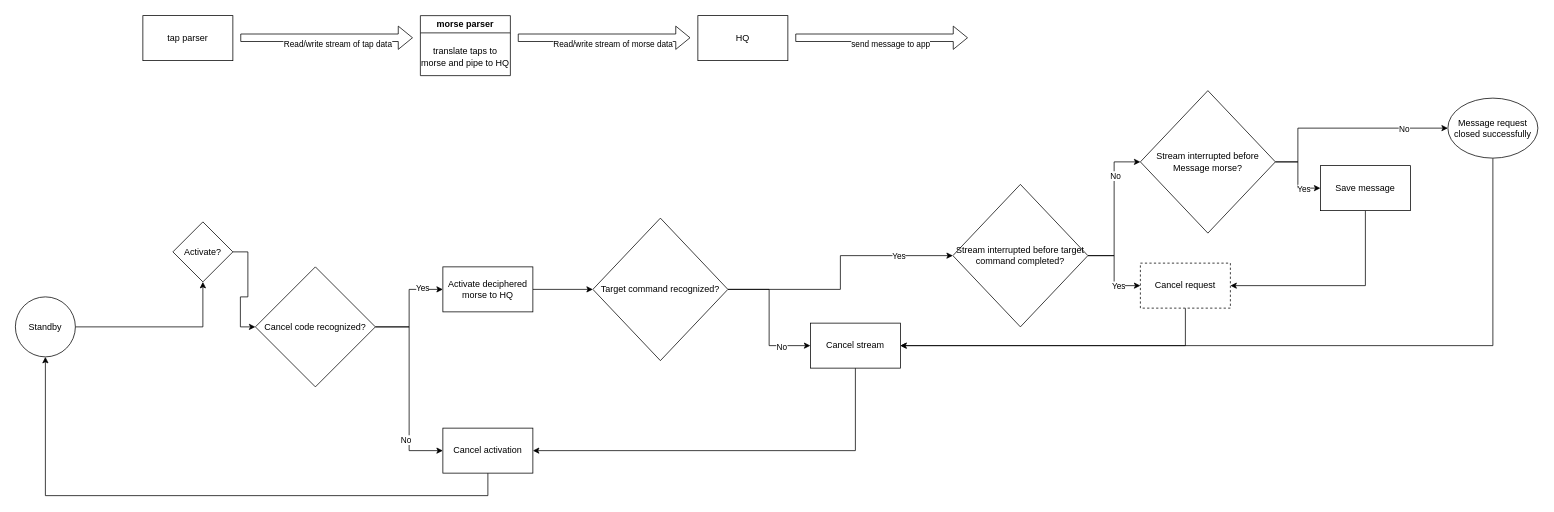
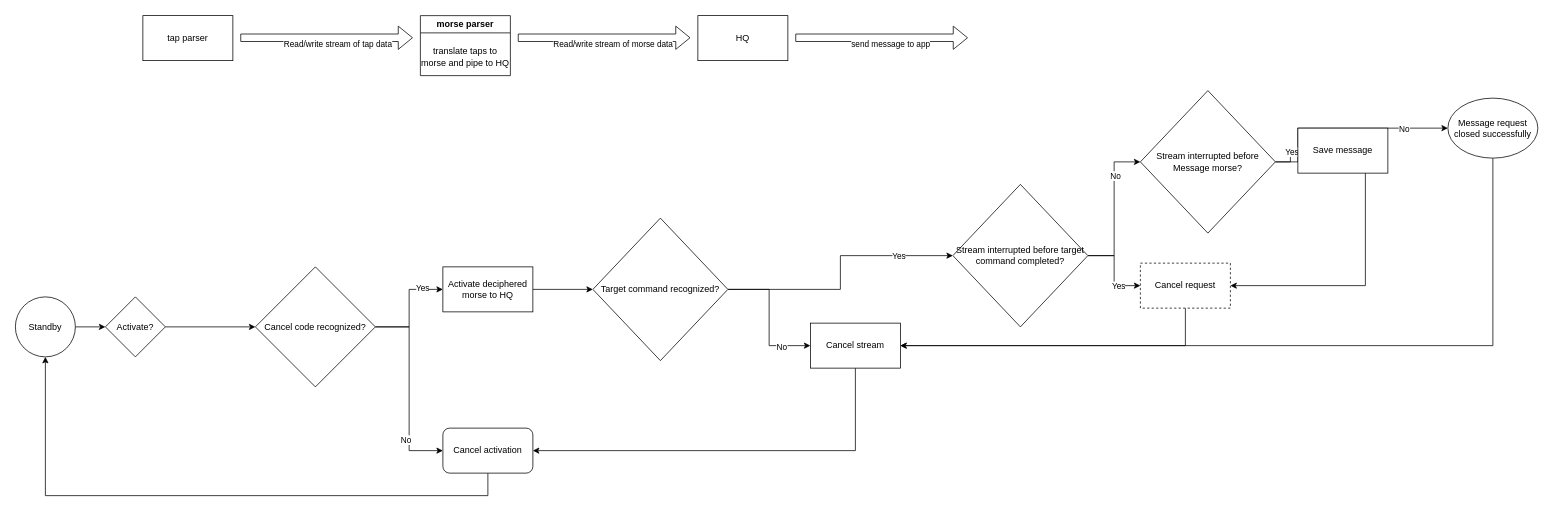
  <mxCell id="0" />
  <mxCell id="1" parent="0" />
  <mxCell id="2" value="&lt;div&gt;tap parser&lt;/div&gt;" style="rounded=0;whiteSpace=wrap;html=1;" vertex="1" parent="1"><mxGeometry x="190" y="20" width="120" height="60" as="geometry" /></mxCell>
  <mxCell id="3" value="" style="shape=flexArrow;endArrow=classic;html=1;rounded=0;" edge="1" parent="1"><mxGeometry width="50" height="50" relative="1" as="geometry"><mxPoint x="320" y="49.5" as="sourcePoint" /><mxPoint x="550" y="49.5" as="targetPoint" /></mxGeometry></mxCell>
  <mxCell id="4" value="Read/write stream of tap data" style="edgeLabel;html=1;align=center;verticalAlign=middle;resizable=0;points=[];" vertex="1" connectable="0" parent="3"><mxGeometry x="0.122" y="-7" relative="1" as="geometry"><mxPoint y="1" as="offset" /></mxGeometry></mxCell>
  <mxCell id="5" value="" style="shape=flexArrow;endArrow=classic;html=1;rounded=0;" edge="1" parent="1"><mxGeometry width="50" height="50" relative="1" as="geometry"><mxPoint x="690" y="49.5" as="sourcePoint" /><mxPoint x="920" y="49.5" as="targetPoint" /></mxGeometry></mxCell>
  <mxCell id="6" value="Read/write stream of morse data" style="edgeLabel;html=1;align=center;verticalAlign=middle;resizable=0;points=[];" vertex="1" connectable="0" parent="5"><mxGeometry x="0.096" y="-7" relative="1" as="geometry"><mxPoint y="1" as="offset" /></mxGeometry></mxCell>
  <mxCell id="7" value="HQ" style="rounded=0;whiteSpace=wrap;html=1;" vertex="1" parent="1"><mxGeometry x="930" y="20" width="120" height="60" as="geometry" /></mxCell>
  <mxCell id="8" value="morse parser" style="swimlane;whiteSpace=wrap;html=1;" vertex="1" parent="1"><mxGeometry x="560" y="20" width="120" height="80" as="geometry" /></mxCell>
  <mxCell id="9" value="&lt;div&gt;translate taps to morse and pipe to HQ&lt;/div&gt;" style="text;html=1;align=center;verticalAlign=middle;whiteSpace=wrap;rounded=0;" vertex="1" parent="8"><mxGeometry y="40" width="120" height="30" as="geometry" /></mxCell>
  <mxCell id="10" value="" style="shape=flexArrow;endArrow=classic;html=1;rounded=0;" edge="1" parent="1"><mxGeometry width="50" height="50" relative="1" as="geometry"><mxPoint x="1060" y="49.5" as="sourcePoint" /><mxPoint x="1290" y="49.5" as="targetPoint" /></mxGeometry></mxCell>
  <mxCell id="11" value="send message to app" style="edgeLabel;html=1;align=center;verticalAlign=middle;resizable=0;points=[];" vertex="1" connectable="0" parent="10"><mxGeometry x="0.096" y="-7" relative="1" as="geometry"><mxPoint y="1" as="offset" /></mxGeometry></mxCell>
  <mxCell id="12" value="" style="edgeStyle=orthogonalEdgeStyle;rounded=0;orthogonalLoop=1;jettySize=auto;html=1;" edge="1" parent="1" source="13" target="38"><mxGeometry relative="1" as="geometry" /></mxCell>
  <mxCell id="13" value="Standby" style="ellipse;whiteSpace=wrap;html=1;aspect=fixed;" vertex="1" parent="1"><mxGeometry x="20" y="395" width="80" height="80" as="geometry" /></mxCell>
  <mxCell id="14" style="edgeStyle=orthogonalEdgeStyle;rounded=0;orthogonalLoop=1;jettySize=auto;html=1;entryX=0;entryY=0.5;entryDx=0;entryDy=0;" edge="1" parent="1" source="18" target="22"><mxGeometry relative="1" as="geometry"><mxPoint x="580" y="385" as="targetPoint" /></mxGeometry></mxCell>
  <mxCell id="15" value="Yes" style="edgeLabel;html=1;align=center;verticalAlign=middle;resizable=0;points=[];" vertex="1" connectable="0" parent="14"><mxGeometry x="0.599" y="2" relative="1" as="geometry"><mxPoint as="offset" /></mxGeometry></mxCell>
  <mxCell id="16" style="edgeStyle=orthogonalEdgeStyle;rounded=0;orthogonalLoop=1;jettySize=auto;html=1;entryX=0;entryY=0.5;entryDx=0;entryDy=0;" edge="1" parent="1" source="18" target="20"><mxGeometry relative="1" as="geometry"><mxPoint x="580" y="465" as="targetPoint" /></mxGeometry></mxCell>
  <mxCell id="17" value="No" style="edgeLabel;html=1;align=center;verticalAlign=middle;resizable=0;points=[];" vertex="1" connectable="0" parent="16"><mxGeometry x="0.528" y="-5" relative="1" as="geometry"><mxPoint as="offset" /></mxGeometry></mxCell>
  <mxCell id="18" value="Cancel code recognized?" style="rhombus;whiteSpace=wrap;html=1;" vertex="1" parent="1"><mxGeometry x="340" y="355" width="160" height="160" as="geometry" /></mxCell>
  <mxCell id="19" style="edgeStyle=orthogonalEdgeStyle;rounded=0;orthogonalLoop=1;jettySize=auto;html=1;entryX=0.5;entryY=1;entryDx=0;entryDy=0;" edge="1" parent="1" source="20" target="13"><mxGeometry relative="1" as="geometry"><mxPoint x="230" y="600.741" as="targetPoint" /><Array as="points"><mxPoint x="650" y="660" /><mxPoint x="60" y="660" /></Array></mxGeometry></mxCell>
- <mxCell id="20" value="Cancel activation" style="rounded=0;whiteSpace=wrap;html=1;" vertex="1" parent="1"><mxGeometry x="590" y="570" width="120" height="60" as="geometry" /></mxCell>
+ <mxCell id="20" value="Cancel activation" style="whiteSpace=wrap;html=1;rounded=1;" vertex="1" parent="1"><mxGeometry x="590" y="570" width="120" height="60" as="geometry" /></mxCell>
  <mxCell id="21" style="edgeStyle=orthogonalEdgeStyle;rounded=0;orthogonalLoop=1;jettySize=auto;html=1;entryX=0;entryY=0.5;entryDx=0;entryDy=0;" edge="1" parent="1" source="22" target="27"><mxGeometry relative="1" as="geometry"><mxPoint x="820" y="385" as="targetPoint" /></mxGeometry></mxCell>
  <mxCell id="22" value="Activate deciphered morse to HQ" style="rounded=0;whiteSpace=wrap;html=1;" vertex="1" parent="1"><mxGeometry x="590" y="355" width="120" height="60" as="geometry" /></mxCell>
  <mxCell id="23" style="edgeStyle=orthogonalEdgeStyle;rounded=0;orthogonalLoop=1;jettySize=auto;html=1;entryX=0;entryY=0.5;entryDx=0;entryDy=0;" edge="1" parent="1" source="27" target="34"><mxGeometry relative="1" as="geometry"><mxPoint x="1080" y="340" as="targetPoint" /></mxGeometry></mxCell>
  <mxCell id="24" value="Yes" style="edgeLabel;html=1;align=center;verticalAlign=middle;resizable=0;points=[];" vertex="1" connectable="0" parent="23"><mxGeometry x="0.578" relative="1" as="geometry"><mxPoint as="offset" /></mxGeometry></mxCell>
  <mxCell id="25" style="edgeStyle=orthogonalEdgeStyle;rounded=0;orthogonalLoop=1;jettySize=auto;html=1;entryX=0;entryY=0.5;entryDx=0;entryDy=0;" edge="1" parent="1" source="27" target="29"><mxGeometry relative="1" as="geometry"><mxPoint x="1070" y="420" as="targetPoint" /></mxGeometry></mxCell>
  <mxCell id="26" value="No" style="edgeLabel;html=1;align=center;verticalAlign=middle;resizable=0;points=[];" vertex="1" connectable="0" parent="25"><mxGeometry x="0.582" y="-1" relative="1" as="geometry"><mxPoint as="offset" /></mxGeometry></mxCell>
  <mxCell id="27" value="Target command recognized?" style="rhombus;whiteSpace=wrap;html=1;" vertex="1" parent="1"><mxGeometry x="790" y="290" width="180" height="190" as="geometry" /></mxCell>
  <mxCell id="28" style="edgeStyle=orthogonalEdgeStyle;rounded=0;orthogonalLoop=1;jettySize=auto;html=1;entryX=1;entryY=0.5;entryDx=0;entryDy=0;" edge="1" parent="1" source="29" target="20"><mxGeometry relative="1" as="geometry"><Array as="points"><mxPoint x="1140" y="600" /></Array></mxGeometry></mxCell>
  <mxCell id="29" value="Cancel stream" style="rounded=0;whiteSpace=wrap;html=1;" vertex="1" parent="1"><mxGeometry x="1080" y="430" width="120" height="60" as="geometry" /></mxCell>
  <mxCell id="30" style="edgeStyle=orthogonalEdgeStyle;rounded=0;orthogonalLoop=1;jettySize=auto;html=1;" edge="1" parent="1" source="34" target="43"><mxGeometry relative="1" as="geometry"><mxPoint x="1520" y="300" as="targetPoint" /></mxGeometry></mxCell>
  <mxCell id="31" value="No" style="edgeLabel;html=1;align=center;verticalAlign=middle;resizable=0;points=[];" vertex="1" connectable="0" parent="30"><mxGeometry x="0.461" y="-1" relative="1" as="geometry"><mxPoint as="offset" /></mxGeometry></mxCell>
  <mxCell id="32" style="edgeStyle=orthogonalEdgeStyle;rounded=0;orthogonalLoop=1;jettySize=auto;html=1;entryX=0;entryY=0.5;entryDx=0;entryDy=0;" edge="1" parent="1" source="34" target="36"><mxGeometry relative="1" as="geometry"><mxPoint x="1510" y="380" as="targetPoint" /></mxGeometry></mxCell>
  <mxCell id="33" value="Yes" style="edgeLabel;html=1;align=center;verticalAlign=middle;resizable=0;points=[];" vertex="1" connectable="0" parent="32"><mxGeometry x="0.452" relative="1" as="geometry"><mxPoint as="offset" /></mxGeometry></mxCell>
  <mxCell id="34" value="Stream interrupted before target command completed?" style="rhombus;whiteSpace=wrap;html=1;" vertex="1" parent="1"><mxGeometry x="1270" y="245" width="180" height="190" as="geometry" /></mxCell>
  <mxCell id="35" style="edgeStyle=orthogonalEdgeStyle;rounded=0;orthogonalLoop=1;jettySize=auto;html=1;entryX=1;entryY=0.5;entryDx=0;entryDy=0;endArrow=open;" edge="1" parent="1" source="36" target="29"><mxGeometry relative="1" as="geometry"><Array as="points"><mxPoint x="1580" y="460" /></Array></mxGeometry></mxCell>
  <mxCell id="36" value="Cancel request" style="rounded=0;whiteSpace=wrap;html=1;dashed=1;" vertex="1" parent="1"><mxGeometry x="1520" y="350" width="120" height="60" as="geometry" /></mxCell>
  <mxCell id="37" style="edgeStyle=orthogonalEdgeStyle;rounded=0;orthogonalLoop=1;jettySize=auto;html=1;entryX=0;entryY=0.5;entryDx=0;entryDy=0;" edge="1" parent="1" source="38" target="18"><mxGeometry relative="1" as="geometry" /></mxCell>
- <mxCell id="38" value="Activate?" style="rhombus;whiteSpace=wrap;html=1;" vertex="1" parent="1"><mxGeometry x="230" y="295" width="80" height="80" as="geometry" /></mxCell>
+ <mxCell id="38" value="Activate?" style="rhombus;whiteSpace=wrap;html=1;" vertex="1" parent="1"><mxGeometry x="140" y="395" width="80" height="80" as="geometry" /></mxCell>
  <mxCell id="39" style="edgeStyle=orthogonalEdgeStyle;rounded=0;orthogonalLoop=1;jettySize=auto;html=1;entryX=0;entryY=0.5;entryDx=0;entryDy=0;" edge="1" parent="1" source="43" target="47"><mxGeometry relative="1" as="geometry"><mxPoint x="1760" y="170" as="targetPoint" /><Array as="points"><mxPoint x="1730" y="215" /><mxPoint x="1730" y="170" /><mxPoint x="1930" y="170" /></Array></mxGeometry></mxCell>
  <mxCell id="40" value="No" style="edgeLabel;html=1;align=center;verticalAlign=middle;resizable=0;points=[];" vertex="1" connectable="0" parent="39"><mxGeometry x="0.574" y="-1" relative="1" as="geometry"><mxPoint as="offset" /></mxGeometry></mxCell>
  <mxCell id="41" style="edgeStyle=orthogonalEdgeStyle;rounded=0;orthogonalLoop=1;jettySize=auto;html=1;" edge="1" parent="1" source="43" target="45"><mxGeometry relative="1" as="geometry"><mxPoint x="1760" y="260" as="targetPoint" /></mxGeometry></mxCell>
  <mxCell id="42" value="Yes" style="edgeLabel;html=1;align=center;verticalAlign=middle;resizable=0;points=[];" vertex="1" connectable="0" parent="41"><mxGeometry x="0.523" y="-1" relative="1" as="geometry"><mxPoint as="offset" /></mxGeometry></mxCell>
  <mxCell id="43" value="Stream interrupted before Message morse?" style="rhombus;whiteSpace=wrap;html=1;" vertex="1" parent="1"><mxGeometry x="1520" y="120" width="180" height="190" as="geometry" /></mxCell>
  <mxCell id="44" style="edgeStyle=orthogonalEdgeStyle;rounded=0;orthogonalLoop=1;jettySize=auto;html=1;entryX=1;entryY=0.5;entryDx=0;entryDy=0;" edge="1" parent="1" source="45" target="36"><mxGeometry relative="1" as="geometry"><Array as="points"><mxPoint x="1820" y="380" /></Array></mxGeometry></mxCell>
- <mxCell id="45" value="Save message" style="rounded=0;whiteSpace=wrap;html=1;" vertex="1" parent="1"><mxGeometry x="1760" y="220" width="120" height="60" as="geometry" /></mxCell>
+ <mxCell id="45" value="Save message" style="rounded=0;whiteSpace=wrap;html=1;" vertex="1" parent="1"><mxGeometry x="1730" y="170" width="120" height="60" as="geometry" /></mxCell>
  <mxCell id="46" style="edgeStyle=orthogonalEdgeStyle;rounded=0;orthogonalLoop=1;jettySize=auto;html=1;entryX=1;entryY=0.5;entryDx=0;entryDy=0;" edge="1" parent="1" source="47" target="29"><mxGeometry relative="1" as="geometry"><Array as="points"><mxPoint x="1990" y="460" /></Array></mxGeometry></mxCell>
  <mxCell id="47" value="Message request closed successfully" style="ellipse;whiteSpace=wrap;html=1;" vertex="1" parent="1"><mxGeometry x="1930" y="130" width="120" height="80" as="geometry" /></mxCell>
